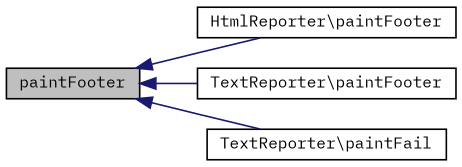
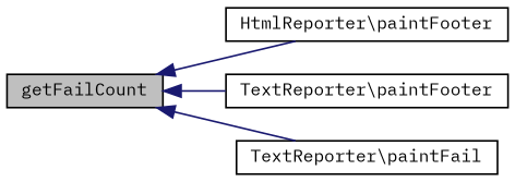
  digraph {
    rankdir=LR
    fontname="IBM Plex Mono"
    node [color=black fillcolor=white fontname="IBM Plex Mono" fontsize=10 shape=record style=filled]
    edge [color=midnightblue dir=back fontname="IBM Plex Mono" fontsize=10 labelfontname=Helvetica labelfontsize=10 style=solid]
-   n1 [fillcolor=grey75 fontcolor=black height=0.2 label=paintFooter width=0.4]
+   n1 [fillcolor=grey75 fontcolor=black height=0.2 label=getFailCount width=0.4]
    n2 [height=0.2 label="HtmlReporter\\paintFooter" width=0.4]
    n3 [height=0.2 label="TextReporter\\paintFooter" width=0.4]
    n4 [height=0.2 label="TextReporter\\paintFail" width=0.4]
    n1 -> n2
    n1 -> n3
    n1 -> n4
  }
